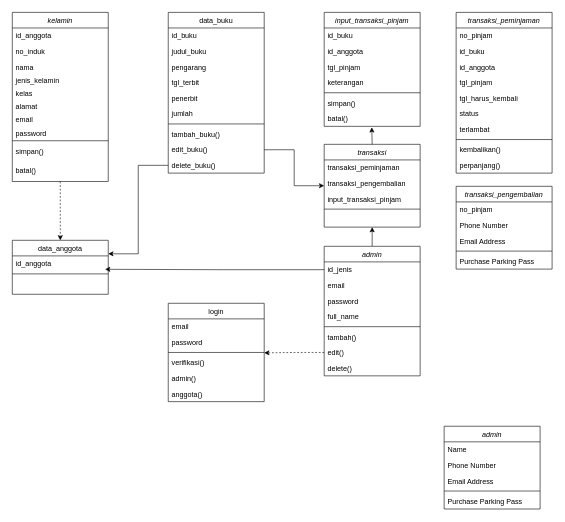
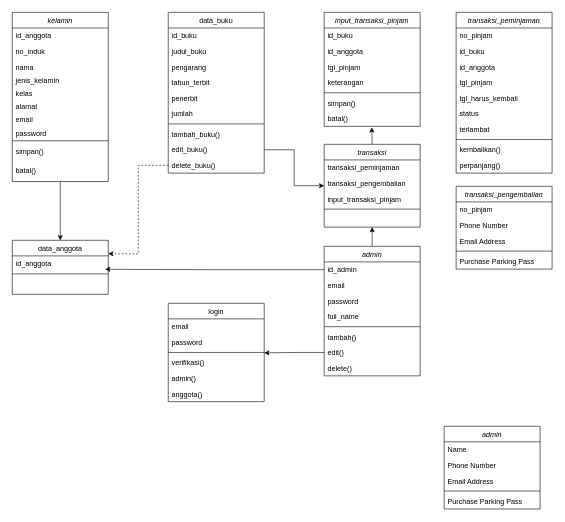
  <mxCell id="0" />
  <mxCell id="1" parent="0" />
- <mxCell id="2" style="edgeStyle=orthogonalEdgeStyle;rounded=0;orthogonalLoop=1;jettySize=auto;html=1;exitX=0.5;exitY=1;exitDx=0;exitDy=0;entryX=0.5;entryY=0;entryDx=0;entryDy=0;dashed=1;" edge="1" parent="1" source="3" target="15"><mxGeometry relative="1" as="geometry" /></mxCell>
+ <mxCell id="2" style="edgeStyle=orthogonalEdgeStyle;rounded=0;orthogonalLoop=1;jettySize=auto;html=1;exitX=0.5;exitY=1;exitDx=0;exitDy=0;entryX=0.5;entryY=0;entryDx=0;entryDy=0;" edge="1" parent="1" source="3" target="15"><mxGeometry relative="1" as="geometry" /></mxCell>
  <mxCell id="3" value="kelamin" style="swimlane;fontStyle=2;align=center;verticalAlign=top;childLayout=stackLayout;horizontal=1;startSize=26;horizontalStack=0;resizeParent=1;resizeLast=0;collapsible=1;marginBottom=0;rounded=0;shadow=0;strokeWidth=1;" parent="1" vertex="1"><mxGeometry x="20" y="20" width="160" height="282" as="geometry"><mxRectangle x="230" y="140" width="160" height="26" as="alternateBounds" /></mxGeometry></mxCell>
  <mxCell id="4" value="id_anggota" style="text;align=left;verticalAlign=top;spacingLeft=4;spacingRight=4;overflow=hidden;rotatable=0;points=[[0,0.5],[1,0.5]];portConstraint=eastwest;" parent="3" vertex="1"><mxGeometry y="26" width="160" height="26" as="geometry" /></mxCell>
  <mxCell id="5" value="no_induk" style="text;align=left;verticalAlign=top;spacingLeft=4;spacingRight=4;overflow=hidden;rotatable=0;points=[[0,0.5],[1,0.5]];portConstraint=eastwest;rounded=0;shadow=0;html=0;" parent="3" vertex="1"><mxGeometry y="52" width="160" height="26" as="geometry" /></mxCell>
  <mxCell id="6" value="nama" style="text;align=left;verticalAlign=top;spacingLeft=4;spacingRight=4;overflow=hidden;rotatable=0;points=[[0,0.5],[1,0.5]];portConstraint=eastwest;rounded=0;shadow=0;html=0;" parent="3" vertex="1"><mxGeometry y="78" width="160" height="22" as="geometry" /></mxCell>
  <mxCell id="7" value="jenis_kelamin" style="text;align=left;verticalAlign=top;spacingLeft=4;spacingRight=4;overflow=hidden;rotatable=0;points=[[0,0.5],[1,0.5]];portConstraint=eastwest;rounded=0;shadow=0;html=0;" vertex="1" parent="3"><mxGeometry y="100" width="160" height="22" as="geometry" /></mxCell>
  <mxCell id="8" value="kelas" style="text;align=left;verticalAlign=top;spacingLeft=4;spacingRight=4;overflow=hidden;rotatable=0;points=[[0,0.5],[1,0.5]];portConstraint=eastwest;rounded=0;shadow=0;html=0;" vertex="1" parent="3"><mxGeometry y="122" width="160" height="22" as="geometry" /></mxCell>
  <mxCell id="9" value="alamat" style="text;align=left;verticalAlign=top;spacingLeft=4;spacingRight=4;overflow=hidden;rotatable=0;points=[[0,0.5],[1,0.5]];portConstraint=eastwest;rounded=0;shadow=0;html=0;" vertex="1" parent="3"><mxGeometry y="144" width="160" height="22" as="geometry" /></mxCell>
  <mxCell id="10" value="email" style="text;align=left;verticalAlign=top;spacingLeft=4;spacingRight=4;overflow=hidden;rotatable=0;points=[[0,0.5],[1,0.5]];portConstraint=eastwest;rounded=0;shadow=0;html=0;" vertex="1" parent="3"><mxGeometry y="166" width="160" height="22" as="geometry" /></mxCell>
  <mxCell id="11" value="password" style="text;align=left;verticalAlign=top;spacingLeft=4;spacingRight=4;overflow=hidden;rotatable=0;points=[[0,0.5],[1,0.5]];portConstraint=eastwest;rounded=0;shadow=0;html=0;" vertex="1" parent="3"><mxGeometry y="188" width="160" height="22" as="geometry" /></mxCell>
  <mxCell id="12" value="" style="line;html=1;strokeWidth=1;align=left;verticalAlign=middle;spacingTop=-1;spacingLeft=3;spacingRight=3;rotatable=0;labelPosition=right;points=[];portConstraint=eastwest;" parent="3" vertex="1"><mxGeometry y="210" width="160" height="8" as="geometry" /></mxCell>
  <mxCell id="13" value="simpan()" style="text;align=left;verticalAlign=top;spacingLeft=4;spacingRight=4;overflow=hidden;rotatable=0;points=[[0,0.5],[1,0.5]];portConstraint=eastwest;" parent="3" vertex="1"><mxGeometry y="218" width="160" height="32" as="geometry" /></mxCell>
  <mxCell id="14" value="batal()" style="text;align=left;verticalAlign=top;spacingLeft=4;spacingRight=4;overflow=hidden;rotatable=0;points=[[0,0.5],[1,0.5]];portConstraint=eastwest;" vertex="1" parent="3"><mxGeometry y="250" width="160" height="30" as="geometry" /></mxCell>
  <mxCell id="15" value="data_anggota" style="swimlane;fontStyle=0;align=center;verticalAlign=top;childLayout=stackLayout;horizontal=1;startSize=26;horizontalStack=0;resizeParent=1;resizeLast=0;collapsible=1;marginBottom=0;rounded=0;shadow=0;strokeWidth=1;" parent="1" vertex="1"><mxGeometry x="20" y="400" width="160" height="90" as="geometry"><mxRectangle x="130" y="380" width="160" height="26" as="alternateBounds" /></mxGeometry></mxCell>
  <mxCell id="16" value="id_anggota" style="text;align=left;verticalAlign=top;spacingLeft=4;spacingRight=4;overflow=hidden;rotatable=0;points=[[0,0.5],[1,0.5]];portConstraint=eastwest;" parent="15" vertex="1"><mxGeometry y="26" width="160" height="26" as="geometry" /></mxCell>
  <mxCell id="17" value="" style="line;html=1;strokeWidth=1;align=left;verticalAlign=middle;spacingTop=-1;spacingLeft=3;spacingRight=3;rotatable=0;labelPosition=right;points=[];portConstraint=eastwest;" parent="15" vertex="1"><mxGeometry y="52" width="160" height="8" as="geometry" /></mxCell>
  <mxCell id="18" value="login" style="swimlane;fontStyle=0;align=center;verticalAlign=top;childLayout=stackLayout;horizontal=1;startSize=26;horizontalStack=0;resizeParent=1;resizeLast=0;collapsible=1;marginBottom=0;rounded=0;shadow=0;strokeWidth=1;" parent="1" vertex="1"><mxGeometry x="280" y="505" width="160" height="164" as="geometry"><mxRectangle x="340" y="380" width="170" height="26" as="alternateBounds" /></mxGeometry></mxCell>
  <mxCell id="19" value="email" style="text;align=left;verticalAlign=top;spacingLeft=4;spacingRight=4;overflow=hidden;rotatable=0;points=[[0,0.5],[1,0.5]];portConstraint=eastwest;" parent="18" vertex="1"><mxGeometry y="26" width="160" height="26" as="geometry" /></mxCell>
  <mxCell id="20" value="password" style="text;align=left;verticalAlign=top;spacingLeft=4;spacingRight=4;overflow=hidden;rotatable=0;points=[[0,0.5],[1,0.5]];portConstraint=eastwest;" vertex="1" parent="18"><mxGeometry y="52" width="160" height="26" as="geometry" /></mxCell>
  <mxCell id="21" value="" style="line;html=1;strokeWidth=1;align=left;verticalAlign=middle;spacingTop=-1;spacingLeft=3;spacingRight=3;rotatable=0;labelPosition=right;points=[];portConstraint=eastwest;" parent="18" vertex="1"><mxGeometry y="78" width="160" height="8" as="geometry" /></mxCell>
  <mxCell id="22" value="verifikasi()" style="text;align=left;verticalAlign=top;spacingLeft=4;spacingRight=4;overflow=hidden;rotatable=0;points=[[0,0.5],[1,0.5]];portConstraint=eastwest;" vertex="1" parent="18"><mxGeometry y="86" width="160" height="26" as="geometry" /></mxCell>
  <mxCell id="23" value="admin()" style="text;align=left;verticalAlign=top;spacingLeft=4;spacingRight=4;overflow=hidden;rotatable=0;points=[[0,0.5],[1,0.5]];portConstraint=eastwest;" vertex="1" parent="18"><mxGeometry y="112" width="160" height="26" as="geometry" /></mxCell>
  <mxCell id="24" value="anggota()" style="text;align=left;verticalAlign=top;spacingLeft=4;spacingRight=4;overflow=hidden;rotatable=0;points=[[0,0.5],[1,0.5]];portConstraint=eastwest;" vertex="1" parent="18"><mxGeometry y="138" width="160" height="26" as="geometry" /></mxCell>
  <mxCell id="25" value="data_buku" style="swimlane;fontStyle=0;align=center;verticalAlign=top;childLayout=stackLayout;horizontal=1;startSize=26;horizontalStack=0;resizeParent=1;resizeLast=0;collapsible=1;marginBottom=0;rounded=0;shadow=0;strokeWidth=1;" parent="1" vertex="1"><mxGeometry x="280" y="20" width="160" height="268" as="geometry"><mxRectangle x="550" y="140" width="160" height="26" as="alternateBounds" /></mxGeometry></mxCell>
  <mxCell id="26" value="id_buku" style="text;align=left;verticalAlign=top;spacingLeft=4;spacingRight=4;overflow=hidden;rotatable=0;points=[[0,0.5],[1,0.5]];portConstraint=eastwest;" parent="25" vertex="1"><mxGeometry y="26" width="160" height="26" as="geometry" /></mxCell>
  <mxCell id="27" value="judul_buku" style="text;align=left;verticalAlign=top;spacingLeft=4;spacingRight=4;overflow=hidden;rotatable=0;points=[[0,0.5],[1,0.5]];portConstraint=eastwest;rounded=0;shadow=0;html=0;" parent="25" vertex="1"><mxGeometry y="52" width="160" height="26" as="geometry" /></mxCell>
  <mxCell id="28" value="pengarang" style="text;align=left;verticalAlign=top;spacingLeft=4;spacingRight=4;overflow=hidden;rotatable=0;points=[[0,0.5],[1,0.5]];portConstraint=eastwest;rounded=0;shadow=0;html=0;" parent="25" vertex="1"><mxGeometry y="78" width="160" height="26" as="geometry" /></mxCell>
- <mxCell id="29" value="tgl_terbit" style="text;align=left;verticalAlign=top;spacingLeft=4;spacingRight=4;overflow=hidden;rotatable=0;points=[[0,0.5],[1,0.5]];portConstraint=eastwest;rounded=0;shadow=0;html=0;" parent="25" vertex="1"><mxGeometry y="104" width="160" height="26" as="geometry" /></mxCell>
+ <mxCell id="29" value="tahun_terbit" style="text;align=left;verticalAlign=top;spacingLeft=4;spacingRight=4;overflow=hidden;rotatable=0;points=[[0,0.5],[1,0.5]];portConstraint=eastwest;rounded=0;shadow=0;html=0;" parent="25" vertex="1"><mxGeometry y="104" width="160" height="26" as="geometry" /></mxCell>
  <mxCell id="30" value="penerbit" style="text;align=left;verticalAlign=top;spacingLeft=4;spacingRight=4;overflow=hidden;rotatable=0;points=[[0,0.5],[1,0.5]];portConstraint=eastwest;rounded=0;shadow=0;html=0;" vertex="1" parent="25"><mxGeometry y="130" width="160" height="26" as="geometry" /></mxCell>
  <mxCell id="31" value="jumlah" style="text;align=left;verticalAlign=top;spacingLeft=4;spacingRight=4;overflow=hidden;rotatable=0;points=[[0,0.5],[1,0.5]];portConstraint=eastwest;rounded=0;shadow=0;html=0;" vertex="1" parent="25"><mxGeometry y="156" width="160" height="26" as="geometry" /></mxCell>
  <mxCell id="32" value="" style="line;html=1;strokeWidth=1;align=left;verticalAlign=middle;spacingTop=-1;spacingLeft=3;spacingRight=3;rotatable=0;labelPosition=right;points=[];portConstraint=eastwest;" parent="25" vertex="1"><mxGeometry y="182" width="160" height="8" as="geometry" /></mxCell>
  <mxCell id="33" value="tambah_buku()" style="text;align=left;verticalAlign=top;spacingLeft=4;spacingRight=4;overflow=hidden;rotatable=0;points=[[0,0.5],[1,0.5]];portConstraint=eastwest;" parent="25" vertex="1"><mxGeometry y="190" width="160" height="26" as="geometry" /></mxCell>
  <mxCell id="34" value="edit_buku()" style="text;align=left;verticalAlign=top;spacingLeft=4;spacingRight=4;overflow=hidden;rotatable=0;points=[[0,0.5],[1,0.5]];portConstraint=eastwest;" parent="25" vertex="1"><mxGeometry y="216" width="160" height="26" as="geometry" /></mxCell>
  <mxCell id="35" value="delete_buku()" style="text;align=left;verticalAlign=top;spacingLeft=4;spacingRight=4;overflow=hidden;rotatable=0;points=[[0,0.5],[1,0.5]];portConstraint=eastwest;" vertex="1" parent="25"><mxGeometry y="242" width="160" height="26" as="geometry" /></mxCell>
  <mxCell id="36" style="edgeStyle=orthogonalEdgeStyle;rounded=0;orthogonalLoop=1;jettySize=auto;html=1;exitX=0.5;exitY=0;exitDx=0;exitDy=0;entryX=0.5;entryY=1;entryDx=0;entryDy=0;" edge="1" parent="1" source="37" target="57"><mxGeometry relative="1" as="geometry" /></mxCell>
  <mxCell id="37" value="admin" style="swimlane;fontStyle=2;align=center;verticalAlign=top;childLayout=stackLayout;horizontal=1;startSize=26;horizontalStack=0;resizeParent=1;resizeLast=0;collapsible=1;marginBottom=0;rounded=0;shadow=0;strokeWidth=1;" vertex="1" parent="1"><mxGeometry x="540" y="410" width="160" height="216" as="geometry"><mxRectangle x="730" y="280" width="160" height="26" as="alternateBounds" /></mxGeometry></mxCell>
- <mxCell id="38" value="id_jenis" style="text;align=left;verticalAlign=top;spacingLeft=4;spacingRight=4;overflow=hidden;rotatable=0;points=[[0,0.5],[1,0.5]];portConstraint=eastwest;" vertex="1" parent="37"><mxGeometry y="26" width="160" height="26" as="geometry" /></mxCell>
+ <mxCell id="38" value="id_admin" style="text;align=left;verticalAlign=top;spacingLeft=4;spacingRight=4;overflow=hidden;rotatable=0;points=[[0,0.5],[1,0.5]];portConstraint=eastwest;" vertex="1" parent="37"><mxGeometry y="26" width="160" height="26" as="geometry" /></mxCell>
  <mxCell id="39" value="email" style="text;align=left;verticalAlign=top;spacingLeft=4;spacingRight=4;overflow=hidden;rotatable=0;points=[[0,0.5],[1,0.5]];portConstraint=eastwest;rounded=0;shadow=0;html=0;" vertex="1" parent="37"><mxGeometry y="52" width="160" height="26" as="geometry" /></mxCell>
  <mxCell id="40" value="password" style="text;align=left;verticalAlign=top;spacingLeft=4;spacingRight=4;overflow=hidden;rotatable=0;points=[[0,0.5],[1,0.5]];portConstraint=eastwest;rounded=0;shadow=0;html=0;" vertex="1" parent="37"><mxGeometry y="78" width="160" height="26" as="geometry" /></mxCell>
  <mxCell id="41" value="full_name" style="text;align=left;verticalAlign=top;spacingLeft=4;spacingRight=4;overflow=hidden;rotatable=0;points=[[0,0.5],[1,0.5]];portConstraint=eastwest;rounded=0;shadow=0;html=0;" vertex="1" parent="37"><mxGeometry y="104" width="160" height="26" as="geometry" /></mxCell>
  <mxCell id="42" value="" style="line;html=1;strokeWidth=1;align=left;verticalAlign=middle;spacingTop=-1;spacingLeft=3;spacingRight=3;rotatable=0;labelPosition=right;points=[];portConstraint=eastwest;" vertex="1" parent="37"><mxGeometry y="130" width="160" height="8" as="geometry" /></mxCell>
  <mxCell id="43" value="tambah()" style="text;align=left;verticalAlign=top;spacingLeft=4;spacingRight=4;overflow=hidden;rotatable=0;points=[[0,0.5],[1,0.5]];portConstraint=eastwest;" vertex="1" parent="37"><mxGeometry y="138" width="160" height="26" as="geometry" /></mxCell>
  <mxCell id="44" value="edit()" style="text;align=left;verticalAlign=top;spacingLeft=4;spacingRight=4;overflow=hidden;rotatable=0;points=[[0,0.5],[1,0.5]];portConstraint=eastwest;" vertex="1" parent="37"><mxGeometry y="164" width="160" height="26" as="geometry" /></mxCell>
  <mxCell id="45" value="delete()" style="text;align=left;verticalAlign=top;spacingLeft=4;spacingRight=4;overflow=hidden;rotatable=0;points=[[0,0.5],[1,0.5]];portConstraint=eastwest;" vertex="1" parent="37"><mxGeometry y="190" width="160" height="26" as="geometry" /></mxCell>
  <mxCell id="46" value="transaksi_peminjaman" style="swimlane;fontStyle=2;align=center;verticalAlign=top;childLayout=stackLayout;horizontal=1;startSize=26;horizontalStack=0;resizeParent=1;resizeLast=0;collapsible=1;marginBottom=0;rounded=0;shadow=0;strokeWidth=1;" vertex="1" parent="1"><mxGeometry x="760" y="20" width="160" height="268" as="geometry"><mxRectangle x="730" y="280" width="160" height="26" as="alternateBounds" /></mxGeometry></mxCell>
  <mxCell id="47" value="no_pinjam" style="text;align=left;verticalAlign=top;spacingLeft=4;spacingRight=4;overflow=hidden;rotatable=0;points=[[0,0.5],[1,0.5]];portConstraint=eastwest;" vertex="1" parent="46"><mxGeometry y="26" width="160" height="26" as="geometry" /></mxCell>
  <mxCell id="48" value="id_buku" style="text;align=left;verticalAlign=top;spacingLeft=4;spacingRight=4;overflow=hidden;rotatable=0;points=[[0,0.5],[1,0.5]];portConstraint=eastwest;rounded=0;shadow=0;html=0;" vertex="1" parent="46"><mxGeometry y="52" width="160" height="26" as="geometry" /></mxCell>
  <mxCell id="49" value="id_anggota" style="text;align=left;verticalAlign=top;spacingLeft=4;spacingRight=4;overflow=hidden;rotatable=0;points=[[0,0.5],[1,0.5]];portConstraint=eastwest;rounded=0;shadow=0;html=0;" vertex="1" parent="46"><mxGeometry y="78" width="160" height="26" as="geometry" /></mxCell>
  <mxCell id="50" value="tgl_pinjam" style="text;align=left;verticalAlign=top;spacingLeft=4;spacingRight=4;overflow=hidden;rotatable=0;points=[[0,0.5],[1,0.5]];portConstraint=eastwest;rounded=0;shadow=0;html=0;" vertex="1" parent="46"><mxGeometry y="104" width="160" height="26" as="geometry" /></mxCell>
  <mxCell id="51" value="tgl_harus_kembali" style="text;align=left;verticalAlign=top;spacingLeft=4;spacingRight=4;overflow=hidden;rotatable=0;points=[[0,0.5],[1,0.5]];portConstraint=eastwest;rounded=0;shadow=0;html=0;" vertex="1" parent="46"><mxGeometry y="130" width="160" height="26" as="geometry" /></mxCell>
  <mxCell id="52" value="status" style="text;align=left;verticalAlign=top;spacingLeft=4;spacingRight=4;overflow=hidden;rotatable=0;points=[[0,0.5],[1,0.5]];portConstraint=eastwest;rounded=0;shadow=0;html=0;" vertex="1" parent="46"><mxGeometry y="156" width="160" height="26" as="geometry" /></mxCell>
  <mxCell id="53" value="terlambat" style="text;align=left;verticalAlign=top;spacingLeft=4;spacingRight=4;overflow=hidden;rotatable=0;points=[[0,0.5],[1,0.5]];portConstraint=eastwest;rounded=0;shadow=0;html=0;" vertex="1" parent="46"><mxGeometry y="182" width="160" height="26" as="geometry" /></mxCell>
  <mxCell id="54" value="" style="line;html=1;strokeWidth=1;align=left;verticalAlign=middle;spacingTop=-1;spacingLeft=3;spacingRight=3;rotatable=0;labelPosition=right;points=[];portConstraint=eastwest;" vertex="1" parent="46"><mxGeometry y="208" width="160" height="8" as="geometry" /></mxCell>
  <mxCell id="55" value="kembalikan()" style="text;align=left;verticalAlign=top;spacingLeft=4;spacingRight=4;overflow=hidden;rotatable=0;points=[[0,0.5],[1,0.5]];portConstraint=eastwest;" vertex="1" parent="46"><mxGeometry y="216" width="160" height="26" as="geometry" /></mxCell>
  <mxCell id="56" value="perpanjang()" style="text;align=left;verticalAlign=top;spacingLeft=4;spacingRight=4;overflow=hidden;rotatable=0;points=[[0,0.5],[1,0.5]];portConstraint=eastwest;" vertex="1" parent="46"><mxGeometry y="242" width="160" height="26" as="geometry" /></mxCell>
  <mxCell id="57" value="transaksi" style="swimlane;fontStyle=2;align=center;verticalAlign=top;childLayout=stackLayout;horizontal=1;startSize=26;horizontalStack=0;resizeParent=1;resizeLast=0;collapsible=1;marginBottom=0;rounded=0;shadow=0;strokeWidth=1;" vertex="1" parent="1"><mxGeometry x="540" y="240" width="160" height="138" as="geometry"><mxRectangle x="730" y="280" width="160" height="26" as="alternateBounds" /></mxGeometry></mxCell>
  <mxCell id="58" value="transaksi_peminjaman" style="text;align=left;verticalAlign=top;spacingLeft=4;spacingRight=4;overflow=hidden;rotatable=0;points=[[0,0.5],[1,0.5]];portConstraint=eastwest;" vertex="1" parent="57"><mxGeometry y="26" width="160" height="26" as="geometry" /></mxCell>
  <mxCell id="59" value="transaksi_pengembalian" style="text;align=left;verticalAlign=top;spacingLeft=4;spacingRight=4;overflow=hidden;rotatable=0;points=[[0,0.5],[1,0.5]];portConstraint=eastwest;rounded=0;shadow=0;html=0;" vertex="1" parent="57"><mxGeometry y="52" width="160" height="26" as="geometry" /></mxCell>
  <mxCell id="60" value="input_transaksi_pinjam" style="text;align=left;verticalAlign=top;spacingLeft=4;spacingRight=4;overflow=hidden;rotatable=0;points=[[0,0.5],[1,0.5]];portConstraint=eastwest;rounded=0;shadow=0;html=0;" vertex="1" parent="57"><mxGeometry y="78" width="160" height="26" as="geometry" /></mxCell>
  <mxCell id="61" value="" style="line;html=1;strokeWidth=1;align=left;verticalAlign=middle;spacingTop=-1;spacingLeft=3;spacingRight=3;rotatable=0;labelPosition=right;points=[];portConstraint=eastwest;" vertex="1" parent="57"><mxGeometry y="104" width="160" height="8" as="geometry" /></mxCell>
  <mxCell id="62" style="edgeStyle=orthogonalEdgeStyle;rounded=0;orthogonalLoop=1;jettySize=auto;html=1;exitX=0;exitY=0.5;exitDx=0;exitDy=0;entryX=0.967;entryY=0.859;entryDx=0;entryDy=0;entryPerimeter=0;" edge="1" parent="1" source="38" target="16"><mxGeometry relative="1" as="geometry" /></mxCell>
- <mxCell id="63" style="edgeStyle=orthogonalEdgeStyle;rounded=0;orthogonalLoop=1;jettySize=auto;html=1;exitX=0;exitY=0.5;exitDx=0;exitDy=0;entryX=1;entryY=-0.128;entryDx=0;entryDy=0;entryPerimeter=0;dashed=1;" edge="1" parent="1" source="44" target="22"><mxGeometry relative="1" as="geometry" /></mxCell>
+ <mxCell id="63" style="edgeStyle=orthogonalEdgeStyle;rounded=0;orthogonalLoop=1;jettySize=auto;html=1;exitX=0;exitY=0.5;exitDx=0;exitDy=0;entryX=1;entryY=-0.128;entryDx=0;entryDy=0;entryPerimeter=0;" edge="1" parent="1" source="44" target="22"><mxGeometry relative="1" as="geometry" /></mxCell>
  <mxCell id="64" value="input_transaksi_pinjam" style="swimlane;fontStyle=2;align=center;verticalAlign=top;childLayout=stackLayout;horizontal=1;startSize=26;horizontalStack=0;resizeParent=1;resizeLast=0;collapsible=1;marginBottom=0;rounded=0;shadow=0;strokeWidth=1;" vertex="1" parent="1"><mxGeometry x="540" y="20" width="160" height="190" as="geometry"><mxRectangle x="730" y="280" width="160" height="26" as="alternateBounds" /></mxGeometry></mxCell>
  <mxCell id="65" value="id_buku" style="text;align=left;verticalAlign=top;spacingLeft=4;spacingRight=4;overflow=hidden;rotatable=0;points=[[0,0.5],[1,0.5]];portConstraint=eastwest;" vertex="1" parent="64"><mxGeometry y="26" width="160" height="26" as="geometry" /></mxCell>
  <mxCell id="66" value="id_anggota" style="text;align=left;verticalAlign=top;spacingLeft=4;spacingRight=4;overflow=hidden;rotatable=0;points=[[0,0.5],[1,0.5]];portConstraint=eastwest;rounded=0;shadow=0;html=0;" vertex="1" parent="64"><mxGeometry y="52" width="160" height="26" as="geometry" /></mxCell>
  <mxCell id="67" value="tgl_pinjam" style="text;align=left;verticalAlign=top;spacingLeft=4;spacingRight=4;overflow=hidden;rotatable=0;points=[[0,0.5],[1,0.5]];portConstraint=eastwest;rounded=0;shadow=0;html=0;" vertex="1" parent="64"><mxGeometry y="78" width="160" height="26" as="geometry" /></mxCell>
  <mxCell id="68" value="keterangan" style="text;align=left;verticalAlign=top;spacingLeft=4;spacingRight=4;overflow=hidden;rotatable=0;points=[[0,0.5],[1,0.5]];portConstraint=eastwest;rounded=0;shadow=0;html=0;" vertex="1" parent="64"><mxGeometry y="104" width="160" height="26" as="geometry" /></mxCell>
  <mxCell id="69" value="" style="line;html=1;strokeWidth=1;align=left;verticalAlign=middle;spacingTop=-1;spacingLeft=3;spacingRight=3;rotatable=0;labelPosition=right;points=[];portConstraint=eastwest;" vertex="1" parent="64"><mxGeometry y="130" width="160" height="8" as="geometry" /></mxCell>
  <mxCell id="70" value="simpan()" style="text;align=left;verticalAlign=top;spacingLeft=4;spacingRight=4;overflow=hidden;rotatable=0;points=[[0,0.5],[1,0.5]];portConstraint=eastwest;rounded=0;shadow=0;html=0;" vertex="1" parent="64"><mxGeometry y="138" width="160" height="26" as="geometry" /></mxCell>
  <mxCell id="71" value="batal()" style="text;align=left;verticalAlign=top;spacingLeft=4;spacingRight=4;overflow=hidden;rotatable=0;points=[[0,0.5],[1,0.5]];portConstraint=eastwest;rounded=0;shadow=0;html=0;" vertex="1" parent="64"><mxGeometry y="164" width="160" height="26" as="geometry" /></mxCell>
  <mxCell id="72" style="edgeStyle=orthogonalEdgeStyle;rounded=0;orthogonalLoop=1;jettySize=auto;html=1;exitX=0.5;exitY=0;exitDx=0;exitDy=0;entryX=0.496;entryY=1.064;entryDx=0;entryDy=0;entryPerimeter=0;" edge="1" parent="1" source="57" target="71"><mxGeometry relative="1" as="geometry" /></mxCell>
  <mxCell id="73" style="edgeStyle=orthogonalEdgeStyle;rounded=0;orthogonalLoop=1;jettySize=auto;html=1;exitX=1;exitY=0.5;exitDx=0;exitDy=0;" edge="1" parent="1" source="34" target="57"><mxGeometry relative="1" as="geometry" /></mxCell>
- <mxCell id="74" style="edgeStyle=orthogonalEdgeStyle;rounded=0;orthogonalLoop=1;jettySize=auto;html=1;exitX=0;exitY=0.5;exitDx=0;exitDy=0;entryX=1;entryY=0.25;entryDx=0;entryDy=0;" edge="1" parent="1" source="35" target="15"><mxGeometry relative="1" as="geometry" /></mxCell>
+ <mxCell id="74" style="edgeStyle=orthogonalEdgeStyle;rounded=0;orthogonalLoop=1;jettySize=auto;html=1;exitX=0;exitY=0.5;exitDx=0;exitDy=0;entryX=1;entryY=0.25;entryDx=0;entryDy=0;dashed=1;" edge="1" parent="1" source="35" target="15"><mxGeometry relative="1" as="geometry" /></mxCell>
  <mxCell id="75" value="admin" style="swimlane;fontStyle=2;align=center;verticalAlign=top;childLayout=stackLayout;horizontal=1;startSize=26;horizontalStack=0;resizeParent=1;resizeLast=0;collapsible=1;marginBottom=0;rounded=0;shadow=0;strokeWidth=1;" vertex="1" parent="1"><mxGeometry x="740" y="710" width="160" height="138" as="geometry"><mxRectangle x="730" y="280" width="160" height="26" as="alternateBounds" /></mxGeometry></mxCell>
  <mxCell id="76" value="Name" style="text;align=left;verticalAlign=top;spacingLeft=4;spacingRight=4;overflow=hidden;rotatable=0;points=[[0,0.5],[1,0.5]];portConstraint=eastwest;" vertex="1" parent="75"><mxGeometry y="26" width="160" height="26" as="geometry" /></mxCell>
  <mxCell id="77" value="Phone Number" style="text;align=left;verticalAlign=top;spacingLeft=4;spacingRight=4;overflow=hidden;rotatable=0;points=[[0,0.5],[1,0.5]];portConstraint=eastwest;rounded=0;shadow=0;html=0;" vertex="1" parent="75"><mxGeometry y="52" width="160" height="26" as="geometry" /></mxCell>
  <mxCell id="78" value="Email Address" style="text;align=left;verticalAlign=top;spacingLeft=4;spacingRight=4;overflow=hidden;rotatable=0;points=[[0,0.5],[1,0.5]];portConstraint=eastwest;rounded=0;shadow=0;html=0;" vertex="1" parent="75"><mxGeometry y="78" width="160" height="26" as="geometry" /></mxCell>
  <mxCell id="79" value="" style="line;html=1;strokeWidth=1;align=left;verticalAlign=middle;spacingTop=-1;spacingLeft=3;spacingRight=3;rotatable=0;labelPosition=right;points=[];portConstraint=eastwest;" vertex="1" parent="75"><mxGeometry y="104" width="160" height="8" as="geometry" /></mxCell>
  <mxCell id="80" value="Purchase Parking Pass" style="text;align=left;verticalAlign=top;spacingLeft=4;spacingRight=4;overflow=hidden;rotatable=0;points=[[0,0.5],[1,0.5]];portConstraint=eastwest;" vertex="1" parent="75"><mxGeometry y="112" width="160" height="26" as="geometry" /></mxCell>
  <mxCell id="81" value="transaksi_pengembalian" style="swimlane;fontStyle=2;align=center;verticalAlign=top;childLayout=stackLayout;horizontal=1;startSize=26;horizontalStack=0;resizeParent=1;resizeLast=0;collapsible=1;marginBottom=0;rounded=0;shadow=0;strokeWidth=1;" vertex="1" parent="1"><mxGeometry x="760" y="310" width="160" height="138" as="geometry"><mxRectangle x="730" y="280" width="160" height="26" as="alternateBounds" /></mxGeometry></mxCell>
  <mxCell id="82" value="no_pinjam" style="text;align=left;verticalAlign=top;spacingLeft=4;spacingRight=4;overflow=hidden;rotatable=0;points=[[0,0.5],[1,0.5]];portConstraint=eastwest;" vertex="1" parent="81"><mxGeometry y="26" width="160" height="26" as="geometry" /></mxCell>
  <mxCell id="83" value="Phone Number" style="text;align=left;verticalAlign=top;spacingLeft=4;spacingRight=4;overflow=hidden;rotatable=0;points=[[0,0.5],[1,0.5]];portConstraint=eastwest;rounded=0;shadow=0;html=0;" vertex="1" parent="81"><mxGeometry y="52" width="160" height="26" as="geometry" /></mxCell>
  <mxCell id="84" value="Email Address" style="text;align=left;verticalAlign=top;spacingLeft=4;spacingRight=4;overflow=hidden;rotatable=0;points=[[0,0.5],[1,0.5]];portConstraint=eastwest;rounded=0;shadow=0;html=0;" vertex="1" parent="81"><mxGeometry y="78" width="160" height="26" as="geometry" /></mxCell>
  <mxCell id="85" value="" style="line;html=1;strokeWidth=1;align=left;verticalAlign=middle;spacingTop=-1;spacingLeft=3;spacingRight=3;rotatable=0;labelPosition=right;points=[];portConstraint=eastwest;" vertex="1" parent="81"><mxGeometry y="104" width="160" height="8" as="geometry" /></mxCell>
  <mxCell id="86" value="Purchase Parking Pass" style="text;align=left;verticalAlign=top;spacingLeft=4;spacingRight=4;overflow=hidden;rotatable=0;points=[[0,0.5],[1,0.5]];portConstraint=eastwest;" vertex="1" parent="81"><mxGeometry y="112" width="160" height="26" as="geometry" /></mxCell>
